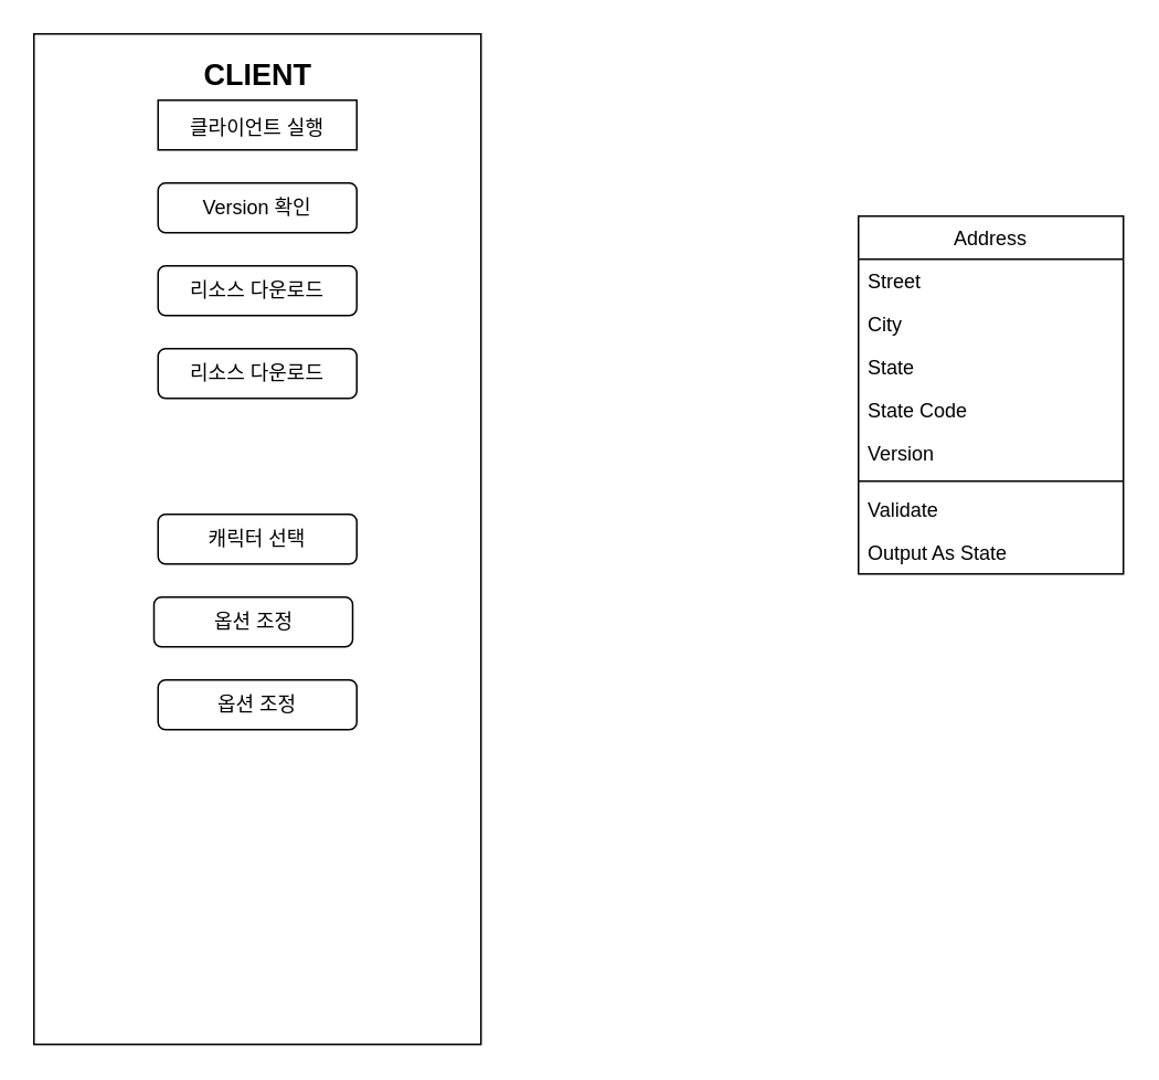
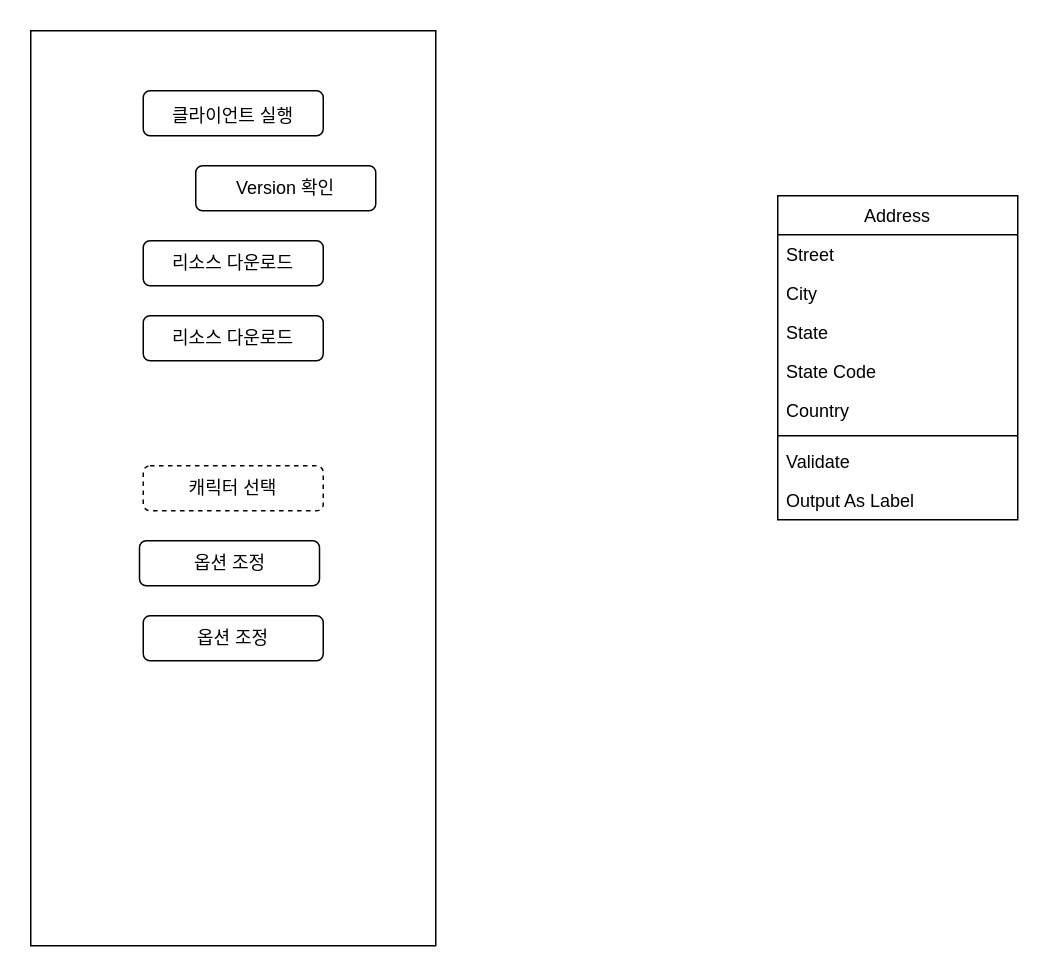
  <mxCell id="0" />
  <mxCell id="1" parent="0" />
  <mxCell id="2" value="Address" style="swimlane;fontStyle=0;align=center;verticalAlign=top;childLayout=stackLayout;horizontal=1;startSize=26;horizontalStack=0;resizeParent=1;resizeLast=0;collapsible=1;marginBottom=0;rounded=0;shadow=0;strokeWidth=1;" parent="1" vertex="1"><mxGeometry x="518" y="130" width="160" height="216" as="geometry"><mxRectangle x="550" y="140" width="160" height="26" as="alternateBounds" /></mxGeometry></mxCell>
  <mxCell id="3" value="Street" style="text;align=left;verticalAlign=top;spacingLeft=4;spacingRight=4;overflow=hidden;rotatable=0;points=[[0,0.5],[1,0.5]];portConstraint=eastwest;" parent="2" vertex="1"><mxGeometry y="26" width="160" height="26" as="geometry" /></mxCell>
  <mxCell id="4" value="City" style="text;align=left;verticalAlign=top;spacingLeft=4;spacingRight=4;overflow=hidden;rotatable=0;points=[[0,0.5],[1,0.5]];portConstraint=eastwest;rounded=0;shadow=0;html=0;" parent="2" vertex="1"><mxGeometry y="52" width="160" height="26" as="geometry" /></mxCell>
  <mxCell id="5" value="State" style="text;align=left;verticalAlign=top;spacingLeft=4;spacingRight=4;overflow=hidden;rotatable=0;points=[[0,0.5],[1,0.5]];portConstraint=eastwest;rounded=0;shadow=0;html=0;" parent="2" vertex="1"><mxGeometry y="78" width="160" height="26" as="geometry" /></mxCell>
  <mxCell id="6" value="State Code" style="text;align=left;verticalAlign=top;spacingLeft=4;spacingRight=4;overflow=hidden;rotatable=0;points=[[0,0.5],[1,0.5]];portConstraint=eastwest;rounded=0;shadow=0;html=0;" parent="2" vertex="1"><mxGeometry y="104" width="160" height="26" as="geometry" /></mxCell>
- <mxCell id="7" value="Version" style="text;align=left;verticalAlign=top;spacingLeft=4;spacingRight=4;overflow=hidden;rotatable=0;points=[[0,0.5],[1,0.5]];portConstraint=eastwest;rounded=0;shadow=0;html=0;" parent="2" vertex="1"><mxGeometry y="130" width="160" height="26" as="geometry" /></mxCell>
+ <mxCell id="7" value="Country" style="text;align=left;verticalAlign=top;spacingLeft=4;spacingRight=4;overflow=hidden;rotatable=0;points=[[0,0.5],[1,0.5]];portConstraint=eastwest;rounded=0;shadow=0;html=0;" parent="2" vertex="1"><mxGeometry y="130" width="160" height="26" as="geometry" /></mxCell>
  <mxCell id="8" value="" style="line;html=1;strokeWidth=1;align=left;verticalAlign=middle;spacingTop=-1;spacingLeft=3;spacingRight=3;rotatable=0;labelPosition=right;points=[];portConstraint=eastwest;" parent="2" vertex="1"><mxGeometry y="156" width="160" height="8" as="geometry" /></mxCell>
  <mxCell id="9" value="Validate" style="text;align=left;verticalAlign=top;spacingLeft=4;spacingRight=4;overflow=hidden;rotatable=0;points=[[0,0.5],[1,0.5]];portConstraint=eastwest;" parent="2" vertex="1"><mxGeometry y="164" width="160" height="26" as="geometry" /></mxCell>
- <mxCell id="10" value="Output As State" style="text;align=left;verticalAlign=top;spacingLeft=4;spacingRight=4;overflow=hidden;rotatable=0;points=[[0,0.5],[1,0.5]];portConstraint=eastwest;" parent="2" vertex="1"><mxGeometry y="190" width="160" height="26" as="geometry" /></mxCell>
+ <mxCell id="10" value="Output As Label" style="text;align=left;verticalAlign=top;spacingLeft=4;spacingRight=4;overflow=hidden;rotatable=0;points=[[0,0.5],[1,0.5]];portConstraint=eastwest;" parent="2" vertex="1"><mxGeometry y="190" width="160" height="26" as="geometry" /></mxCell>
  <mxCell id="11" value="" style="rounded=0;whiteSpace=wrap;html=1;" vertex="1" parent="1"><mxGeometry x="20" y="20" width="270" height="610" as="geometry" /></mxCell>
- <mxCell id="12" value="&lt;b&gt;&lt;font style=&quot;font-size: 18px;&quot;&gt;CLIENT&lt;/font&gt;&lt;/b&gt;" style="text;html=1;strokeColor=none;fillColor=none;align=center;verticalAlign=middle;whiteSpace=wrap;rounded=0;" vertex="1" parent="1"><mxGeometry x="97.5" y="30" width="115" height="30" as="geometry" /></mxCell>
- <mxCell id="13" value="&lt;font style=&quot;font-size: 12px;&quot;&gt;클라이언트 실행&lt;/font&gt;" style="whiteSpace=wrap;html=1;fontSize=18;rounded=0;" vertex="1" parent="1"><mxGeometry x="95" y="60" width="120" height="30" as="geometry" /></mxCell>
- <mxCell id="14" value="Version 확인" style="rounded=1;whiteSpace=wrap;html=1;fontSize=12;imageWidth=24;imageHeight=24;" vertex="1" parent="1"><mxGeometry x="95" y="110" width="120" height="30" as="geometry" /></mxCell>
+ <mxCell id="13" value="&lt;font style=&quot;font-size: 12px;&quot;&gt;클라이언트 실행&lt;/font&gt;" style="rounded=1;whiteSpace=wrap;html=1;fontSize=18;" vertex="1" parent="1"><mxGeometry x="95" y="60" width="120" height="30" as="geometry" /></mxCell>
+ <mxCell id="14" value="Version 확인" style="rounded=1;whiteSpace=wrap;html=1;fontSize=12;imageWidth=24;imageHeight=24;" vertex="1" parent="1"><mxGeometry x="130" y="110" width="120" height="30" as="geometry" /></mxCell>
  <mxCell id="15" value="리소스 다운로드" style="rounded=1;whiteSpace=wrap;html=1;fontSize=12;imageWidth=24;imageHeight=24;" vertex="1" parent="1"><mxGeometry x="95" y="160" width="120" height="30" as="geometry" /></mxCell>
  <mxCell id="16" value="리소스 다운로드" style="rounded=1;whiteSpace=wrap;html=1;fontSize=12;imageWidth=24;imageHeight=24;" vertex="1" parent="1"><mxGeometry x="95" y="210" width="120" height="30" as="geometry" /></mxCell>
- <mxCell id="17" value="캐릭터 선택" style="rounded=1;whiteSpace=wrap;html=1;fontSize=12;imageWidth=24;imageHeight=24;" vertex="1" parent="1"><mxGeometry x="95" y="310" width="120" height="30" as="geometry" /></mxCell>
+ <mxCell id="17" value="캐릭터 선택" style="rounded=1;whiteSpace=wrap;html=1;fontSize=12;imageWidth=24;imageHeight=24;dashed=1;" vertex="1" parent="1"><mxGeometry x="95" y="310" width="120" height="30" as="geometry" /></mxCell>
  <mxCell id="18" value="옵션 조정" style="rounded=1;whiteSpace=wrap;html=1;fontSize=12;imageWidth=24;imageHeight=24;" vertex="1" parent="1"><mxGeometry x="92.5" y="360" width="120" height="30" as="geometry" /></mxCell>
  <mxCell id="19" value="옵션 조정" style="rounded=1;whiteSpace=wrap;html=1;fontSize=12;imageWidth=24;imageHeight=24;" vertex="1" parent="1"><mxGeometry x="95" y="410" width="120" height="30" as="geometry" /></mxCell>
